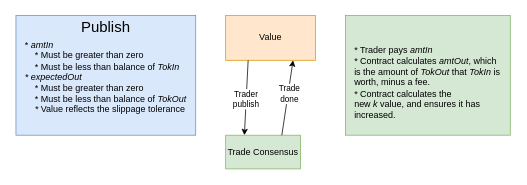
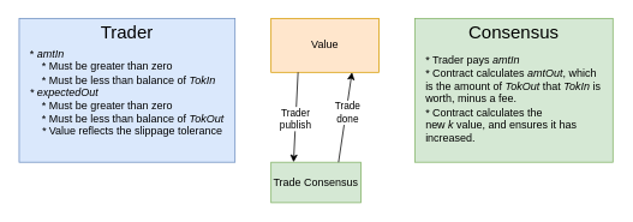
  <mxCell id="0" />
  <mxCell id="1" parent="0" />
  <mxCell id="2" value="Value" style="rounded=0;whiteSpace=wrap;html=1;fillColor=#ffe6cc;strokeColor=#d79b00;" vertex="1" parent="1"><mxGeometry x="300" y="20" width="120" height="60" as="geometry" /></mxCell>
  <mxCell id="3" value="" style="endArrow=classic;html=1;exitX=0.25;exitY=1;exitDx=0;exitDy=0;entryX=0.25;entryY=0;entryDx=0;entryDy=0;" edge="1" parent="1" source="2" target="5"><mxGeometry width="50" height="50" relative="1" as="geometry"><mxPoint x="510" y="140" as="sourcePoint" /><mxPoint x="310" y="180" as="targetPoint" /></mxGeometry></mxCell>
  <mxCell id="4" value="Trader&lt;br&gt;publish" style="edgeLabel;html=1;align=center;verticalAlign=middle;resizable=0;points=[];" vertex="1" connectable="0" parent="3"><mxGeometry x="0.04" y="-1" relative="1" as="geometry"><mxPoint as="offset" /></mxGeometry></mxCell>
  <mxCell id="5" value="Trade Consensus" style="rounded=0;whiteSpace=wrap;html=1;fillColor=#d5e8d4;strokeColor=#82b366;" vertex="1" parent="1"><mxGeometry x="300" y="180" width="100" height="45" as="geometry" /></mxCell>
  <mxCell id="6" value="" style="endArrow=classic;html=1;entryX=0.75;entryY=1;entryDx=0;entryDy=0;exitX=0.75;exitY=0;exitDx=0;exitDy=0;" edge="1" parent="1" source="5" target="2"><mxGeometry width="50" height="50" relative="1" as="geometry"><mxPoint x="370" y="180" as="sourcePoint" /><mxPoint x="420" y="130" as="targetPoint" /></mxGeometry></mxCell>
  <mxCell id="7" value="Trade&lt;br&gt;done" style="edgeLabel;html=1;align=center;verticalAlign=middle;resizable=0;points=[];" vertex="1" connectable="0" parent="6"><mxGeometry x="0.1" y="-1" relative="1" as="geometry"><mxPoint as="offset" /></mxGeometry></mxCell>
  <mxCell id="8" value="" style="rounded=0;whiteSpace=wrap;html=1;align=left;fillColor=#dae8fc;strokeColor=#6c8ebf;" vertex="1" parent="1"><mxGeometry x="20" y="20" width="240" height="160" as="geometry" /></mxCell>
  <mxCell id="9" value="" style="rounded=0;whiteSpace=wrap;html=1;fillColor=#d5e8d4;strokeColor=#82b366;align=left;" vertex="1" parent="1"><mxGeometry x="460" y="20" width="220" height="160" as="geometry" /></mxCell>
- <mxCell id="10" value="&lt;font style=&quot;font-size: 20px&quot;&gt;Publish&lt;/font&gt;" style="text;html=1;strokeColor=none;fillColor=none;align=center;verticalAlign=middle;whiteSpace=wrap;rounded=0;" vertex="1" parent="1"><mxGeometry x="20" y="20" width="240" height="30" as="geometry" /></mxCell>
+ <mxCell id="10" value="&lt;font style=&quot;font-size: 20px&quot;&gt;Trader&lt;/font&gt;" style="text;html=1;strokeColor=none;fillColor=none;align=center;verticalAlign=middle;whiteSpace=wrap;rounded=0;" vertex="1" parent="1"><mxGeometry x="20" y="20" width="240" height="30" as="geometry" /></mxCell>
  <mxCell id="11" value="&lt;div style=&quot;text-align: left&quot;&gt;&lt;span&gt;*&amp;nbsp;&lt;/span&gt;&lt;i&gt;amtIn&lt;/i&gt;&lt;/div&gt;&lt;div style=&quot;text-align: left&quot;&gt;&lt;span&gt;&amp;nbsp; &amp;nbsp; * Must be greater than zero&lt;/span&gt;&lt;/div&gt;&lt;div style=&quot;text-align: left&quot;&gt;&lt;span&gt;&amp;nbsp; &amp;nbsp; * Must be less than balance of &lt;i&gt;TokIn&lt;/i&gt;&lt;/span&gt;&lt;/div&gt;&lt;div style=&quot;text-align: left&quot;&gt;&lt;span&gt;&lt;i&gt;* expectedOut&lt;/i&gt;&lt;/span&gt;&lt;/div&gt;&lt;div style=&quot;text-align: left&quot;&gt;&lt;span&gt;&amp;nbsp; &amp;nbsp; * Must be greater than zero&lt;/span&gt;&lt;/div&gt;&lt;div style=&quot;text-align: left&quot;&gt;&lt;span&gt;&amp;nbsp; &amp;nbsp; * Must be less than balance of &lt;i&gt;TokOut&lt;/i&gt;&lt;/span&gt;&lt;/div&gt;&lt;div style=&quot;text-align: left&quot;&gt;&lt;i&gt;&amp;nbsp; &amp;nbsp; * &lt;/i&gt;Value reflects the slippage tolerance&lt;/div&gt;&lt;div style=&quot;text-align: left&quot;&gt;&lt;span&gt;&lt;i&gt;&lt;br&gt;&lt;/i&gt;&lt;/span&gt;&lt;/div&gt;" style="text;html=1;strokeColor=none;fillColor=none;align=center;verticalAlign=middle;whiteSpace=wrap;rounded=0;" vertex="1" parent="1"><mxGeometry x="30" y="50" width="220" height="120" as="geometry" /></mxCell>
+ <mxCell id="12" value="&lt;font style=&quot;font-size: 20px&quot;&gt;Consensus&lt;/font&gt;" style="text;html=1;strokeColor=none;fillColor=none;align=center;verticalAlign=middle;whiteSpace=wrap;rounded=0;" vertex="1" parent="1"><mxGeometry x="460" y="20" width="220" height="30" as="geometry" /></mxCell>
  <mxCell id="13" value="&lt;span style=&quot;color: rgb(0 , 0 , 0) ; font-family: &amp;#34;helvetica&amp;#34; ; font-size: 12px ; font-style: normal ; font-weight: 400 ; letter-spacing: normal ; text-indent: 0px ; text-transform: none ; word-spacing: 0px ; display: inline ; float: none&quot;&gt;* Trader pays&amp;nbsp;&lt;/span&gt;&lt;i style=&quot;color: rgb(0 , 0 , 0) ; font-family: &amp;#34;helvetica&amp;#34; ; font-size: 12px ; font-weight: 400 ; letter-spacing: normal ; text-indent: 0px ; text-transform: none ; word-spacing: 0px&quot;&gt;amtIn&lt;/i&gt;&lt;br style=&quot;color: rgb(0 , 0 , 0) ; font-family: &amp;#34;helvetica&amp;#34; ; font-size: 12px ; font-style: normal ; font-weight: 400 ; letter-spacing: normal ; text-indent: 0px ; text-transform: none ; word-spacing: 0px&quot;&gt;&lt;span style=&quot;color: rgb(0 , 0 , 0) ; font-family: &amp;#34;helvetica&amp;#34; ; font-size: 12px ; font-style: normal ; font-weight: 400 ; letter-spacing: normal ; text-indent: 0px ; text-transform: none ; word-spacing: 0px ; display: inline ; float: none&quot;&gt;* Contract calculates&lt;span&gt;&amp;nbsp;&lt;/span&gt;&lt;/span&gt;&lt;i style=&quot;color: rgb(0 , 0 , 0) ; font-family: &amp;#34;helvetica&amp;#34; ; font-size: 12px ; font-weight: 400 ; letter-spacing: normal ; text-indent: 0px ; text-transform: none ; word-spacing: 0px&quot;&gt;amtOut&lt;/i&gt;&lt;span style=&quot;color: rgb(0 , 0 , 0) ; font-family: &amp;#34;helvetica&amp;#34; ; font-size: 12px ; font-style: normal ; font-weight: 400 ; letter-spacing: normal ; text-indent: 0px ; text-transform: none ; word-spacing: 0px ; display: inline ; float: none&quot;&gt;, which is the amount of&lt;span&gt;&amp;nbsp;&lt;/span&gt;&lt;/span&gt;&lt;i style=&quot;color: rgb(0 , 0 , 0) ; font-family: &amp;#34;helvetica&amp;#34; ; font-size: 12px ; font-weight: 400 ; letter-spacing: normal ; text-indent: 0px ; text-transform: none ; word-spacing: 0px&quot;&gt;TokOut&lt;/i&gt;&lt;span style=&quot;color: rgb(0 , 0 , 0) ; font-family: &amp;#34;helvetica&amp;#34; ; font-size: 12px ; font-style: normal ; font-weight: 400 ; letter-spacing: normal ; text-indent: 0px ; text-transform: none ; word-spacing: 0px ; display: inline ; float: none&quot;&gt;&lt;span&gt;&amp;nbsp;&lt;/span&gt;that&lt;span&gt;&amp;nbsp;&lt;/span&gt;&lt;/span&gt;&lt;i style=&quot;color: rgb(0 , 0 , 0) ; font-family: &amp;#34;helvetica&amp;#34; ; font-size: 12px ; font-weight: 400 ; letter-spacing: normal ; text-indent: 0px ; text-transform: none ; word-spacing: 0px&quot;&gt;TokIn&lt;span&gt;&amp;nbsp;&lt;/span&gt;&lt;/i&gt;&lt;span style=&quot;color: rgb(0 , 0 , 0) ; font-family: &amp;#34;helvetica&amp;#34; ; font-size: 12px ; font-style: normal ; font-weight: 400 ; letter-spacing: normal ; text-indent: 0px ; text-transform: none ; word-spacing: 0px ; display: inline ; float: none&quot;&gt;is worth, minus a fee.&lt;/span&gt;&lt;br style=&quot;color: rgb(0 , 0 , 0) ; font-family: &amp;#34;helvetica&amp;#34; ; font-size: 12px ; font-style: normal ; font-weight: 400 ; letter-spacing: normal ; text-indent: 0px ; text-transform: none ; word-spacing: 0px&quot;&gt;&lt;span style=&quot;color: rgb(0 , 0 , 0) ; font-family: &amp;#34;helvetica&amp;#34; ; font-size: 12px ; font-style: normal ; font-weight: 400 ; letter-spacing: normal ; text-indent: 0px ; text-transform: none ; word-spacing: 0px ; display: inline ; float: none&quot;&gt;* Contract calculates the new&lt;span&gt;&amp;nbsp;&lt;/span&gt;&lt;/span&gt;&lt;i style=&quot;color: rgb(0 , 0 , 0) ; font-family: &amp;#34;helvetica&amp;#34; ; font-size: 12px ; font-weight: 400 ; letter-spacing: normal ; text-indent: 0px ; text-transform: none ; word-spacing: 0px&quot;&gt;k&lt;/i&gt;&lt;span style=&quot;color: rgb(0 , 0 , 0) ; font-family: &amp;#34;helvetica&amp;#34; ; font-size: 12px ; font-style: normal ; font-weight: 400 ; letter-spacing: normal ; text-indent: 0px ; text-transform: none ; word-spacing: 0px ; display: inline ; float: none&quot;&gt;&amp;nbsp;value, and ensures it has increased.&lt;/span&gt;" style="text;html=1;strokeColor=none;fillColor=none;align=left;verticalAlign=middle;whiteSpace=wrap;rounded=0;" vertex="1" parent="1"><mxGeometry x="470" y="50" width="200" height="120" as="geometry" /></mxCell>
